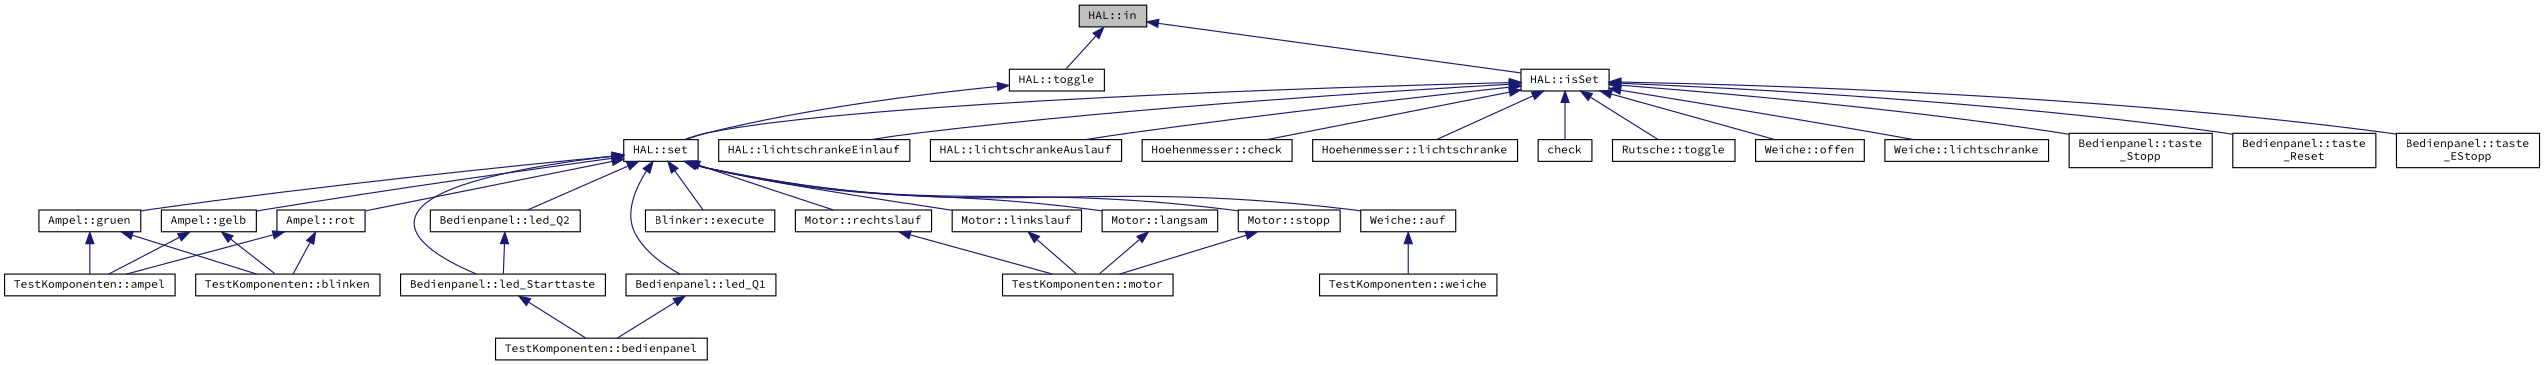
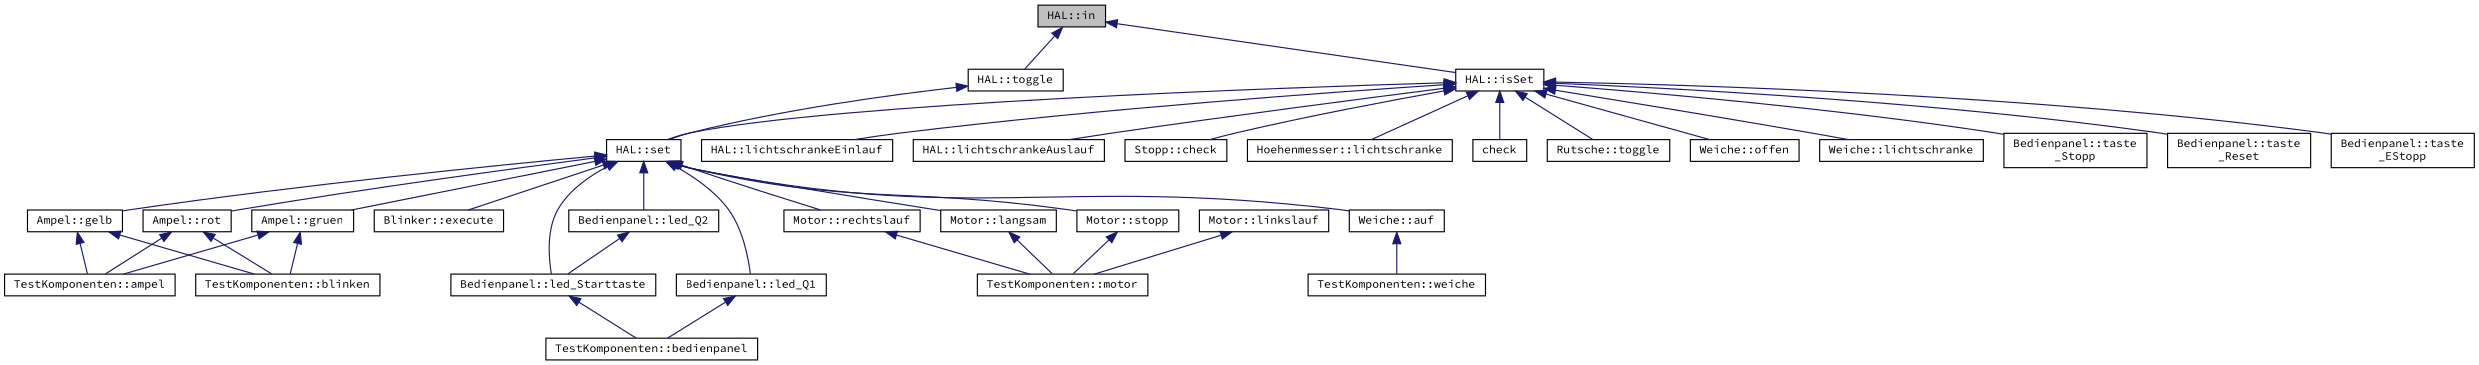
  digraph {
    fontname="Source Code Pro"
    rankdir=TB
    node [color=black fillcolor=white fontname="Source Code Pro" fontsize=10 shape=record style=filled]
    edge [color=midnightblue dir=back fontname="Source Code Pro" fontsize=10 labelfontname=Helvetica labelfontsize=10 style=solid]
    n1 [fillcolor=grey75 fontcolor=black height=0.2 label="HAL::in" width=0.4]
    n2 [height=0.2 label="HAL::isSet" width=0.4]
    n3 [height=0.2 label="HAL::toggle" width=0.4]
    n4 [height=0.2 label="Bedienpanel::taste\l_Stopp" width=0.4]
    n5 [height=0.2 label="Bedienpanel::taste\l_Reset" width=0.4]
    n6 [height=0.2 label="Bedienpanel::taste\l_EStopp" width=0.4]
    n7 [height=0.2 label="HAL::set" width=0.4]
    n8 [height=0.2 label="HAL::lichtschrankeEinlauf" width=0.4]
    n9 [height=0.2 label="HAL::lichtschrankeAuslauf" width=0.4]
-   n10 [height=0.2 label="Hoehenmesser::check" width=0.4]
+   n10 [height=0.2 label="Stopp::check" width=0.4]
    n11 [height=0.2 label="Hoehenmesser::lichtschranke" width=0.4]
    n12 [height=0.2 label=check width=0.4]
    n13 [height=0.2 label="Rutsche::toggle" width=0.4]
    n14 [height=0.2 label="Weiche::offen" width=0.4]
    n15 [height=0.2 label="Weiche::lichtschranke" width=0.4]
    n16 [height=0.2 label="Ampel::gruen" width=0.4]
    n17 [height=0.2 label="Ampel::gelb" width=0.4]
    n18 [height=0.2 label="Ampel::rot" width=0.4]
    n19 [height=0.2 label="Bedienpanel::led_Starttaste" width=0.4]
    n20 [height=0.2 label="Bedienpanel::led_Q1" width=0.4]
    n21 [height=0.2 label="Bedienpanel::led_Q2" width=0.4]
    n22 [height=0.2 label="Blinker::execute" width=0.4]
    n23 [height=0.2 label="Motor::rechtslauf" width=0.4]
    n24 [height=0.2 label="Motor::linkslauf" width=0.4]
    n25 [height=0.2 label="Motor::langsam" width=0.4]
    n26 [height=0.2 label="Motor::stopp" width=0.4]
    n27 [height=0.2 label="Weiche::auf" width=0.4]
    n28 [height=0.2 label="TestKomponenten::ampel" width=0.4]
    n29 [height=0.2 label="TestKomponenten::blinken" width=0.4]
    n30 [height=0.2 label="TestKomponenten::bedienpanel" width=0.4]
    n31 [height=0.2 label="TestKomponenten::motor" width=0.4]
    n32 [height=0.2 label="TestKomponenten::weiche" width=0.4]
    n1 -> n2
    n1 -> n3
    n2 -> n4
    n2 -> n5
    n2 -> n6
    n2 -> n7
    n2 -> n8
    n2 -> n9
    n2 -> n10
    n2 -> n11
    n2 -> n12
    n2 -> n13
    n2 -> n14
    n2 -> n15
    n3 -> n7
    n7 -> n16
    n7 -> n17
    n7 -> n18
    n7 -> n19
    n7 -> n20
    n7 -> n21
    n7 -> n22
    n7 -> n23
-   n7 -> n24
    n7 -> n25
    n7 -> n26
    n7 -> n27
    n16 -> n28
    n16 -> n29
    n17 -> n28
    n17 -> n29
    n18 -> n28
    n18 -> n29
    n19 -> n30
    n20 -> n30
    n21 -> n19
    n23 -> n31
    n24 -> n31
    n25 -> n31
    n26 -> n31
    n27 -> n32
  }
